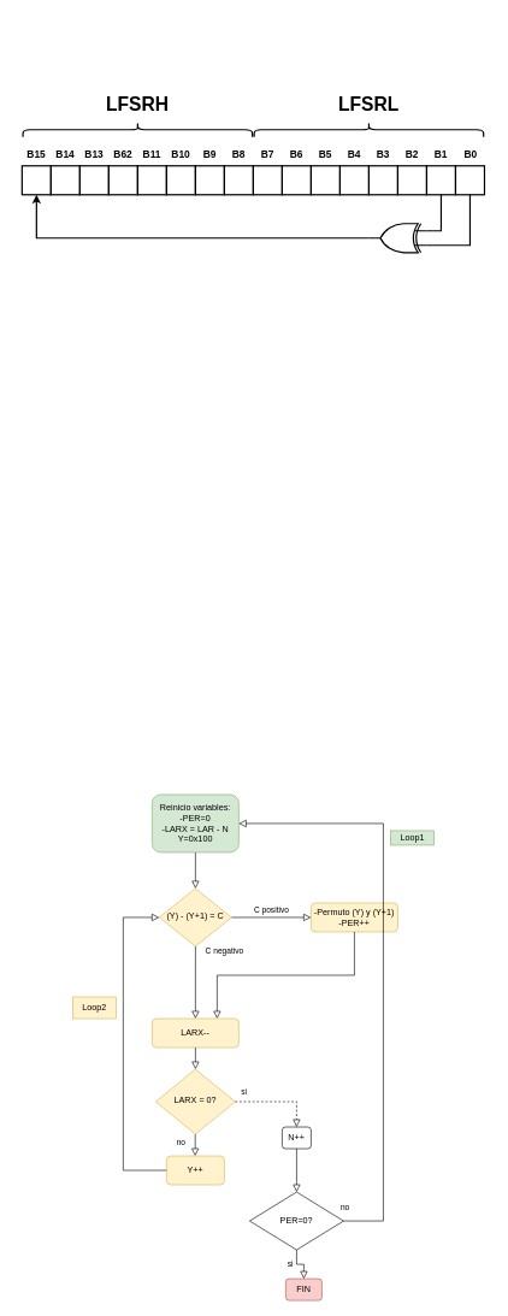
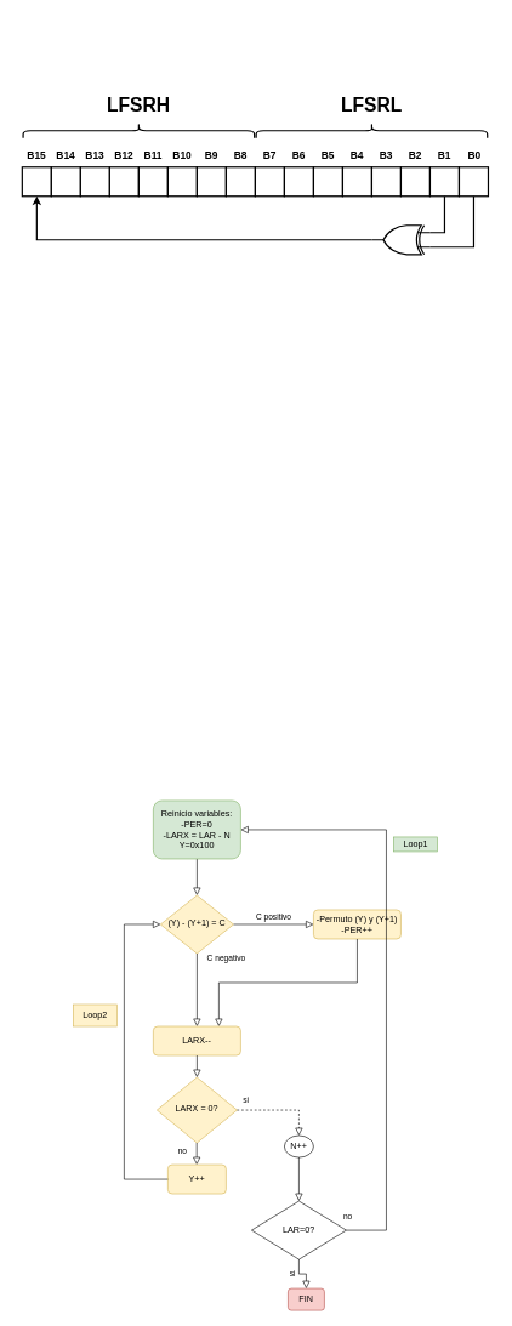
  <mxCell id="0" />
  <mxCell id="1" parent="0" />
  <mxCell id="2" value="" style="rounded=0;whiteSpace=wrap;html=1;strokeWidth=2;" vertex="1" parent="1"><mxGeometry x="30" y="229" width="40" height="40" as="geometry" /></mxCell>
  <mxCell id="3" value="" style="rounded=0;whiteSpace=wrap;html=1;strokeWidth=2;" vertex="1" parent="1"><mxGeometry x="70" y="229" width="40" height="40" as="geometry" /></mxCell>
  <mxCell id="4" value="" style="rounded=0;whiteSpace=wrap;html=1;strokeWidth=2;" vertex="1" parent="1"><mxGeometry x="110" y="229" width="40" height="40" as="geometry" /></mxCell>
  <mxCell id="5" value="" style="rounded=0;whiteSpace=wrap;html=1;strokeWidth=2;" vertex="1" parent="1"><mxGeometry x="150" y="229" width="40" height="40" as="geometry" /></mxCell>
  <mxCell id="6" value="" style="rounded=0;whiteSpace=wrap;html=1;strokeWidth=2;" vertex="1" parent="1"><mxGeometry x="190" y="229" width="40" height="40" as="geometry" /></mxCell>
  <mxCell id="7" value="" style="rounded=0;whiteSpace=wrap;html=1;strokeWidth=2;" vertex="1" parent="1"><mxGeometry x="230" y="229" width="40" height="40" as="geometry" /></mxCell>
  <mxCell id="8" value="" style="rounded=0;whiteSpace=wrap;html=1;strokeWidth=2;" vertex="1" parent="1"><mxGeometry x="270" y="229" width="40" height="40" as="geometry" /></mxCell>
  <mxCell id="9" value="" style="rounded=0;whiteSpace=wrap;html=1;strokeWidth=2;" vertex="1" parent="1"><mxGeometry x="310" y="229" width="40" height="40" as="geometry" /></mxCell>
  <mxCell id="10" value="" style="rounded=0;whiteSpace=wrap;html=1;strokeWidth=2;" vertex="1" parent="1"><mxGeometry x="350" y="229" width="40" height="40" as="geometry" /></mxCell>
  <mxCell id="11" value="" style="rounded=0;whiteSpace=wrap;html=1;strokeWidth=2;" vertex="1" parent="1"><mxGeometry x="390" y="229" width="40" height="40" as="geometry" /></mxCell>
  <mxCell id="12" value="" style="rounded=0;whiteSpace=wrap;html=1;strokeWidth=2;" vertex="1" parent="1"><mxGeometry x="430" y="229" width="40" height="40" as="geometry" /></mxCell>
  <mxCell id="13" value="" style="rounded=0;whiteSpace=wrap;html=1;strokeWidth=2;" vertex="1" parent="1"><mxGeometry x="470" y="229" width="40" height="40" as="geometry" /></mxCell>
  <mxCell id="14" value="" style="rounded=0;whiteSpace=wrap;html=1;strokeWidth=2;" vertex="1" parent="1"><mxGeometry x="510" y="229" width="40" height="40" as="geometry" /></mxCell>
  <mxCell id="15" value="" style="rounded=0;whiteSpace=wrap;html=1;strokeWidth=2;" vertex="1" parent="1"><mxGeometry x="550" y="229" width="40" height="40" as="geometry" /></mxCell>
  <mxCell id="16" value="" style="rounded=0;whiteSpace=wrap;html=1;strokeWidth=2;" vertex="1" parent="1"><mxGeometry x="590" y="229" width="40" height="40" as="geometry" /></mxCell>
  <mxCell id="17" value="" style="rounded=0;whiteSpace=wrap;html=1;strokeWidth=2;" vertex="1" parent="1"><mxGeometry x="630" y="229" width="40" height="40" as="geometry" /></mxCell>
- <mxCell id="18" value="&lt;b&gt;B62&lt;/b&gt;" style="text;html=1;align=center;verticalAlign=middle;whiteSpace=wrap;rounded=0;fontSize=14;" vertex="1" parent="1"><mxGeometry x="140" y="199" width="60" height="30" as="geometry" /></mxCell>
+ <mxCell id="18" value="&lt;b&gt;B12&lt;/b&gt;" style="text;html=1;align=center;verticalAlign=middle;whiteSpace=wrap;rounded=0;fontSize=14;" vertex="1" parent="1"><mxGeometry x="140" y="199" width="60" height="30" as="geometry" /></mxCell>
  <mxCell id="19" value="&lt;b&gt;B11&lt;/b&gt;" style="text;html=1;align=center;verticalAlign=middle;whiteSpace=wrap;rounded=0;fontSize=14;" vertex="1" parent="1"><mxGeometry x="180" y="199" width="60" height="30" as="geometry" /></mxCell>
  <mxCell id="20" value="&lt;b&gt;B10&lt;/b&gt;" style="text;html=1;align=center;verticalAlign=middle;whiteSpace=wrap;rounded=0;fontSize=14;" vertex="1" parent="1"><mxGeometry x="220" y="199" width="60" height="30" as="geometry" /></mxCell>
  <mxCell id="21" value="&lt;b&gt;B9&lt;/b&gt;" style="text;html=1;align=center;verticalAlign=middle;whiteSpace=wrap;rounded=0;fontSize=14;" vertex="1" parent="1"><mxGeometry x="260" y="199" width="60" height="30" as="geometry" /></mxCell>
  <mxCell id="22" value="&lt;b&gt;B15&lt;/b&gt;" style="text;html=1;align=center;verticalAlign=middle;whiteSpace=wrap;rounded=0;fontSize=14;" vertex="1" parent="1"><mxGeometry x="20" y="199" width="60" height="30" as="geometry" /></mxCell>
  <mxCell id="23" value="&lt;b&gt;B14&lt;/b&gt;" style="text;html=1;align=center;verticalAlign=middle;whiteSpace=wrap;rounded=0;fontSize=14;" vertex="1" parent="1"><mxGeometry x="60" y="199" width="60" height="30" as="geometry" /></mxCell>
  <mxCell id="24" value="&lt;b&gt;B13&lt;/b&gt;" style="text;html=1;align=center;verticalAlign=middle;whiteSpace=wrap;rounded=0;fontSize=14;" vertex="1" parent="1"><mxGeometry x="100" y="199" width="60" height="30" as="geometry" /></mxCell>
  <mxCell id="25" value="&lt;b&gt;B8&lt;/b&gt;" style="text;html=1;align=center;verticalAlign=middle;whiteSpace=wrap;rounded=0;fontSize=14;" vertex="1" parent="1"><mxGeometry x="300" y="199" width="60" height="30" as="geometry" /></mxCell>
  <mxCell id="26" value="&lt;b&gt;B7&lt;/b&gt;" style="text;html=1;align=center;verticalAlign=middle;whiteSpace=wrap;rounded=0;fontSize=14;" vertex="1" parent="1"><mxGeometry x="340" y="199" width="60" height="30" as="geometry" /></mxCell>
  <mxCell id="27" value="&lt;b&gt;B6&lt;/b&gt;" style="text;html=1;align=center;verticalAlign=middle;whiteSpace=wrap;rounded=0;fontSize=14;" vertex="1" parent="1"><mxGeometry x="380" y="199" width="60" height="30" as="geometry" /></mxCell>
  <mxCell id="28" value="&lt;b&gt;B5&lt;/b&gt;" style="text;html=1;align=center;verticalAlign=middle;whiteSpace=wrap;rounded=0;fontSize=14;" vertex="1" parent="1"><mxGeometry x="420" y="199" width="60" height="30" as="geometry" /></mxCell>
  <mxCell id="29" value="&lt;b&gt;B4&lt;/b&gt;" style="text;html=1;align=center;verticalAlign=middle;whiteSpace=wrap;rounded=0;fontSize=14;" vertex="1" parent="1"><mxGeometry x="460" y="199" width="60" height="30" as="geometry" /></mxCell>
  <mxCell id="30" value="&lt;b&gt;B3&lt;/b&gt;" style="text;html=1;align=center;verticalAlign=middle;whiteSpace=wrap;rounded=0;fontSize=14;" vertex="1" parent="1"><mxGeometry x="500" y="199" width="60" height="30" as="geometry" /></mxCell>
  <mxCell id="31" value="&lt;b&gt;B2&lt;/b&gt;" style="text;html=1;align=center;verticalAlign=middle;whiteSpace=wrap;rounded=0;fontSize=14;" vertex="1" parent="1"><mxGeometry x="540" y="199" width="60" height="30" as="geometry" /></mxCell>
  <mxCell id="32" value="&lt;b&gt;B1&lt;/b&gt;" style="text;html=1;align=center;verticalAlign=middle;whiteSpace=wrap;rounded=0;fontSize=14;" vertex="1" parent="1"><mxGeometry x="580" y="199" width="60" height="30" as="geometry" /></mxCell>
  <mxCell id="33" value="&lt;b&gt;B0&lt;/b&gt;" style="text;html=1;align=center;verticalAlign=middle;whiteSpace=wrap;rounded=0;fontSize=14;" vertex="1" parent="1"><mxGeometry x="621" y="199" width="60" height="30" as="geometry" /></mxCell>
  <mxCell id="34" style="edgeStyle=orthogonalEdgeStyle;rounded=0;orthogonalLoop=1;jettySize=auto;html=1;exitX=1;exitY=0.5;exitDx=0;exitDy=0;exitPerimeter=0;entryX=0.5;entryY=1;entryDx=0;entryDy=0;strokeWidth=2;" edge="1" parent="1" source="35" target="2"><mxGeometry relative="1" as="geometry" /></mxCell>
  <mxCell id="35" value="" style="verticalLabelPosition=bottom;shadow=0;dashed=0;align=center;html=1;verticalAlign=top;shape=mxgraph.electrical.logic_gates.logic_gate;operation=xor;gradientColor=none;strokeWidth=2;rotation=-180;" vertex="1" parent="1"><mxGeometry x="510" y="309" width="80" height="40" as="geometry" /></mxCell>
  <mxCell id="36" style="edgeStyle=orthogonalEdgeStyle;rounded=0;orthogonalLoop=1;jettySize=auto;html=1;entryX=0;entryY=0.75;entryDx=0;entryDy=0;entryPerimeter=0;endArrow=none;startFill=0;strokeWidth=2;" edge="1" parent="1" source="16" target="35"><mxGeometry relative="1" as="geometry" /></mxCell>
  <mxCell id="37" style="edgeStyle=orthogonalEdgeStyle;rounded=0;orthogonalLoop=1;jettySize=auto;html=1;entryX=0;entryY=0.25;entryDx=0;entryDy=0;entryPerimeter=0;endArrow=none;startFill=0;strokeWidth=2;" edge="1" parent="1" source="17" target="35"><mxGeometry relative="1" as="geometry"><Array as="points"><mxPoint x="650" y="339" /></Array></mxGeometry></mxCell>
  <mxCell id="38" value="LFSRH" style="text;html=1;align=center;verticalAlign=middle;whiteSpace=wrap;rounded=0;fontStyle=1;fontSize=26;" vertex="1" parent="1"><mxGeometry x="160" y="129" width="60" height="30" as="geometry" /></mxCell>
  <mxCell id="39" value="LFSRL" style="text;html=1;align=center;verticalAlign=middle;whiteSpace=wrap;rounded=0;fontStyle=1;fontSize=26;labelBorderColor=none;" vertex="1" parent="1"><mxGeometry x="480" y="129" width="60" height="30" as="geometry" /></mxCell>
  <mxCell id="40" value="" style="shape=curlyBracket;whiteSpace=wrap;html=1;rounded=1;labelPosition=left;verticalLabelPosition=middle;align=right;verticalAlign=middle;rotation=90;strokeWidth=2;" vertex="1" parent="1"><mxGeometry x="180" y="20.25" width="20" height="317.5" as="geometry" /></mxCell>
  <mxCell id="41" value="" style="shape=curlyBracket;whiteSpace=wrap;html=1;rounded=1;labelPosition=left;verticalLabelPosition=middle;align=right;verticalAlign=middle;rotation=90;strokeWidth=2;" vertex="1" parent="1"><mxGeometry x="500" y="20.25" width="20" height="317.5" as="geometry" /></mxCell>
  <mxCell id="42" value="" style="rounded=0;html=1;jettySize=auto;orthogonalLoop=1;fontSize=11;endArrow=block;endFill=0;endSize=8;strokeWidth=1;shadow=0;labelBackgroundColor=none;edgeStyle=orthogonalEdgeStyle;" edge="1" parent="1" source="43" target="45"><mxGeometry relative="1" as="geometry" /></mxCell>
  <mxCell id="43" value="Reinicio variables:&lt;div&gt;-PER=0&lt;/div&gt;&lt;div&gt;-LARX = LAR - N&lt;/div&gt;&lt;div&gt;Y=0x100&lt;/div&gt;" style="rounded=1;whiteSpace=wrap;html=1;fontSize=12;glass=0;strokeWidth=1;shadow=0;fillColor=#d5e8d4;strokeColor=#82b366;" vertex="1" parent="1"><mxGeometry x="210" y="1099" width="120" height="80" as="geometry" /></mxCell>
  <mxCell id="44" value="C positivo" style="edgeStyle=orthogonalEdgeStyle;rounded=0;html=1;jettySize=auto;orthogonalLoop=1;fontSize=11;endArrow=block;endFill=0;endSize=8;strokeWidth=1;shadow=0;labelBackgroundColor=none;" edge="1" parent="1" source="45" target="46"><mxGeometry y="10" relative="1" as="geometry"><mxPoint as="offset" /></mxGeometry></mxCell>
  <mxCell id="45" value="(Y) - (Y+1) = C" style="rhombus;whiteSpace=wrap;html=1;shadow=0;fontFamily=Helvetica;fontSize=12;align=center;strokeWidth=1;spacing=6;spacingTop=-4;fillColor=#fff2cc;strokeColor=#d6b656;" vertex="1" parent="1"><mxGeometry x="220" y="1229" width="100" height="80" as="geometry" /></mxCell>
  <mxCell id="46" value="-Permuto (Y) y (Y+1)&lt;div&gt;-PER++&lt;/div&gt;" style="rounded=1;whiteSpace=wrap;html=1;fontSize=12;glass=0;strokeWidth=1;shadow=0;fillColor=#fff2cc;strokeColor=#d6b656;" vertex="1" parent="1"><mxGeometry x="430" y="1249" width="120" height="40" as="geometry" /></mxCell>
  <mxCell id="47" value="C negativo" style="rounded=0;html=1;jettySize=auto;orthogonalLoop=1;fontSize=11;endArrow=block;endFill=0;endSize=8;strokeWidth=1;shadow=0;labelBackgroundColor=none;edgeStyle=orthogonalEdgeStyle;exitX=0.5;exitY=1;exitDx=0;exitDy=0;" edge="1" parent="1" source="45" target="49"><mxGeometry x="-0.889" y="40" relative="1" as="geometry"><mxPoint as="offset" /><mxPoint x="270" y="1429" as="sourcePoint" /></mxGeometry></mxCell>
  <mxCell id="48" value="" style="edgeStyle=orthogonalEdgeStyle;rounded=0;html=1;jettySize=auto;orthogonalLoop=1;fontSize=11;endArrow=block;endFill=0;endSize=8;strokeWidth=1;shadow=0;labelBackgroundColor=none;exitX=0.5;exitY=1;exitDx=0;exitDy=0;entryX=0.75;entryY=0;entryDx=0;entryDy=0;" edge="1" parent="1" source="46" target="49"><mxGeometry y="10" relative="1" as="geometry"><mxPoint as="offset" /><mxPoint x="540.03" y="1409" as="sourcePoint" /><mxPoint x="440" y="1419" as="targetPoint" /></mxGeometry></mxCell>
  <mxCell id="49" value="LARX--" style="rounded=1;whiteSpace=wrap;html=1;fontSize=12;glass=0;strokeWidth=1;shadow=0;fillColor=#fff2cc;strokeColor=#d6b656;" vertex="1" parent="1"><mxGeometry x="210" y="1409" width="120" height="40" as="geometry" /></mxCell>
  <mxCell id="50" value="LARX = 0?" style="rhombus;whiteSpace=wrap;html=1;shadow=0;fontFamily=Helvetica;fontSize=12;align=center;strokeWidth=1;spacing=6;spacingTop=-4;fillColor=#fff2cc;strokeColor=#d6b656;" vertex="1" parent="1"><mxGeometry x="215" y="1479" width="110" height="90" as="geometry" /></mxCell>
  <mxCell id="51" value="" style="rounded=0;html=1;jettySize=auto;orthogonalLoop=1;fontSize=11;endArrow=block;endFill=0;endSize=8;strokeWidth=1;shadow=0;labelBackgroundColor=none;edgeStyle=orthogonalEdgeStyle;exitX=0.5;exitY=1;exitDx=0;exitDy=0;entryX=0.5;entryY=0;entryDx=0;entryDy=0;" edge="1" parent="1" source="49" target="50"><mxGeometry x="-0.889" y="40" relative="1" as="geometry"><mxPoint as="offset" /><mxPoint x="380" y="1459" as="sourcePoint" /><mxPoint x="380" y="1559" as="targetPoint" /></mxGeometry></mxCell>
  <mxCell id="52" value="" style="rounded=0;html=1;jettySize=auto;orthogonalLoop=1;fontSize=11;endArrow=block;endFill=0;endSize=8;strokeWidth=1;shadow=0;labelBackgroundColor=none;edgeStyle=orthogonalEdgeStyle;exitX=0.5;exitY=1;exitDx=0;exitDy=0;entryX=0.5;entryY=0;entryDx=0;entryDy=0;" edge="1" parent="1"><mxGeometry x="-0.889" y="40" relative="1" as="geometry"><mxPoint as="offset" /><mxPoint x="269.66" y="1569" as="sourcePoint" /><mxPoint x="269.66" y="1599" as="targetPoint" /></mxGeometry></mxCell>
  <mxCell id="53" value="no" style="edgeLabel;html=1;align=center;verticalAlign=middle;resizable=0;points=[];" vertex="1" connectable="0" parent="52"><mxGeometry x="-0.243" relative="1" as="geometry"><mxPoint x="-20" as="offset" /></mxGeometry></mxCell>
  <mxCell id="54" value="Y++" style="rounded=1;whiteSpace=wrap;html=1;fillColor=#fff2cc;strokeColor=#d6b656;" vertex="1" parent="1"><mxGeometry x="230" y="1599" width="80" height="40" as="geometry" /></mxCell>
  <mxCell id="55" value="" style="rounded=0;html=1;jettySize=auto;orthogonalLoop=1;fontSize=11;endArrow=block;endFill=0;endSize=8;strokeWidth=1;shadow=0;labelBackgroundColor=none;edgeStyle=orthogonalEdgeStyle;exitX=0;exitY=0.5;exitDx=0;exitDy=0;entryX=0;entryY=0.5;entryDx=0;entryDy=0;" edge="1" parent="1" source="54" target="45"><mxGeometry x="-0.889" y="40" relative="1" as="geometry"><mxPoint as="offset" /><mxPoint x="150" y="1579" as="sourcePoint" /><mxPoint x="150" y="1609" as="targetPoint" /><Array as="points"><mxPoint x="170" y="1619" /><mxPoint x="170" y="1269" /></Array></mxGeometry></mxCell>
- <mxCell id="56" value="N++" style="rounded=1;whiteSpace=wrap;html=1;" vertex="1" parent="1"><mxGeometry x="390" y="1559" width="40" height="30" as="geometry" /></mxCell>
+ <mxCell id="56" value="N++" style="ellipse;whiteSpace=wrap;html=1;" vertex="1" parent="1"><mxGeometry x="390" y="1559" width="40" height="30" as="geometry" /></mxCell>
  <mxCell id="57" value="" style="rounded=0;html=1;jettySize=auto;orthogonalLoop=1;fontSize=11;endArrow=block;endFill=0;endSize=8;strokeWidth=1;shadow=0;labelBackgroundColor=none;edgeStyle=orthogonalEdgeStyle;exitX=1;exitY=0.5;exitDx=0;exitDy=0;entryX=0.5;entryY=0;entryDx=0;entryDy=0;dashed=1;" edge="1" parent="1" source="50" target="56"><mxGeometry x="-0.889" y="40" relative="1" as="geometry"><mxPoint as="offset" /><mxPoint x="400" y="1499" as="sourcePoint" /><mxPoint x="400" y="1529" as="targetPoint" /></mxGeometry></mxCell>
  <mxCell id="58" value="si" style="edgeLabel;html=1;align=center;verticalAlign=middle;resizable=0;points=[];" vertex="1" connectable="0" parent="57"><mxGeometry x="0.095" y="-2" relative="1" as="geometry"><mxPoint x="-55" y="-17" as="offset" /></mxGeometry></mxCell>
- <mxCell id="59" value="PER=0?" style="rhombus;whiteSpace=wrap;html=1;" vertex="1" parent="1"><mxGeometry x="345" y="1649" width="130" height="80" as="geometry" /></mxCell>
+ <mxCell id="59" value="LAR=0?" style="rhombus;whiteSpace=wrap;html=1;" vertex="1" parent="1"><mxGeometry x="345" y="1649" width="130" height="80" as="geometry" /></mxCell>
  <mxCell id="60" value="" style="rounded=0;html=1;jettySize=auto;orthogonalLoop=1;fontSize=11;endArrow=block;endFill=0;endSize=8;strokeWidth=1;shadow=0;labelBackgroundColor=none;edgeStyle=orthogonalEdgeStyle;exitX=0.5;exitY=1;exitDx=0;exitDy=0;entryX=0.5;entryY=0;entryDx=0;entryDy=0;" edge="1" parent="1" source="56" target="59"><mxGeometry x="-0.889" y="40" relative="1" as="geometry"><mxPoint as="offset" /><mxPoint x="310" y="1669" as="sourcePoint" /><mxPoint x="310" y="1699" as="targetPoint" /></mxGeometry></mxCell>
  <mxCell id="61" value="FIN" style="rounded=1;whiteSpace=wrap;html=1;fillColor=#f8cecc;strokeColor=#b85450;" vertex="1" parent="1"><mxGeometry x="395" y="1769" width="50" height="30" as="geometry" /></mxCell>
  <mxCell id="62" value="" style="rounded=0;html=1;jettySize=auto;orthogonalLoop=1;fontSize=11;endArrow=block;endFill=0;endSize=8;strokeWidth=1;shadow=0;labelBackgroundColor=none;edgeStyle=orthogonalEdgeStyle;exitX=0.5;exitY=1;exitDx=0;exitDy=0;entryX=0.5;entryY=0;entryDx=0;entryDy=0;" edge="1" parent="1" source="59" target="61"><mxGeometry x="-0.889" y="40" relative="1" as="geometry"><mxPoint as="offset" /><mxPoint x="325" y="1729" as="sourcePoint" /><mxPoint x="325" y="1759" as="targetPoint" /></mxGeometry></mxCell>
  <mxCell id="63" value="si" style="edgeLabel;html=1;align=center;verticalAlign=middle;resizable=0;points=[];" vertex="1" connectable="0" parent="62"><mxGeometry x="-0.242" y="-3" relative="1" as="geometry"><mxPoint x="-7" as="offset" /></mxGeometry></mxCell>
  <mxCell id="64" value="" style="rounded=0;html=1;jettySize=auto;orthogonalLoop=1;fontSize=11;endArrow=block;endFill=0;endSize=8;strokeWidth=1;shadow=0;labelBackgroundColor=none;edgeStyle=orthogonalEdgeStyle;exitX=1;exitY=0.5;exitDx=0;exitDy=0;entryX=1;entryY=0.5;entryDx=0;entryDy=0;" edge="1" parent="1" source="59" target="43"><mxGeometry x="-0.889" y="40" relative="1" as="geometry"><mxPoint as="offset" /><mxPoint x="530" y="1629" as="sourcePoint" /><mxPoint x="530" y="1659" as="targetPoint" /><Array as="points"><mxPoint x="530" y="1689" /><mxPoint x="530" y="1139" /></Array></mxGeometry></mxCell>
  <mxCell id="65" value="no" style="edgeLabel;html=1;align=center;verticalAlign=middle;resizable=0;points=[];" vertex="1" connectable="0" parent="64"><mxGeometry x="-0.921" y="2" relative="1" as="geometry"><mxPoint x="-31" y="-18" as="offset" /></mxGeometry></mxCell>
  <mxCell id="66" value="Loop1" style="text;html=1;align=center;verticalAlign=middle;resizable=0;points=[];autosize=1;strokeColor=#82b366;fillColor=#d5e8d4;" vertex="1" parent="1"><mxGeometry x="540" y="1149" width="60" height="20" as="geometry" /></mxCell>
  <mxCell id="67" value="Loop2" style="text;html=1;align=center;verticalAlign=middle;resizable=0;points=[];autosize=1;strokeColor=#d6b656;fillColor=#fff2cc;" vertex="1" parent="1"><mxGeometry x="100" y="1379" width="60" height="30" as="geometry" /></mxCell>
